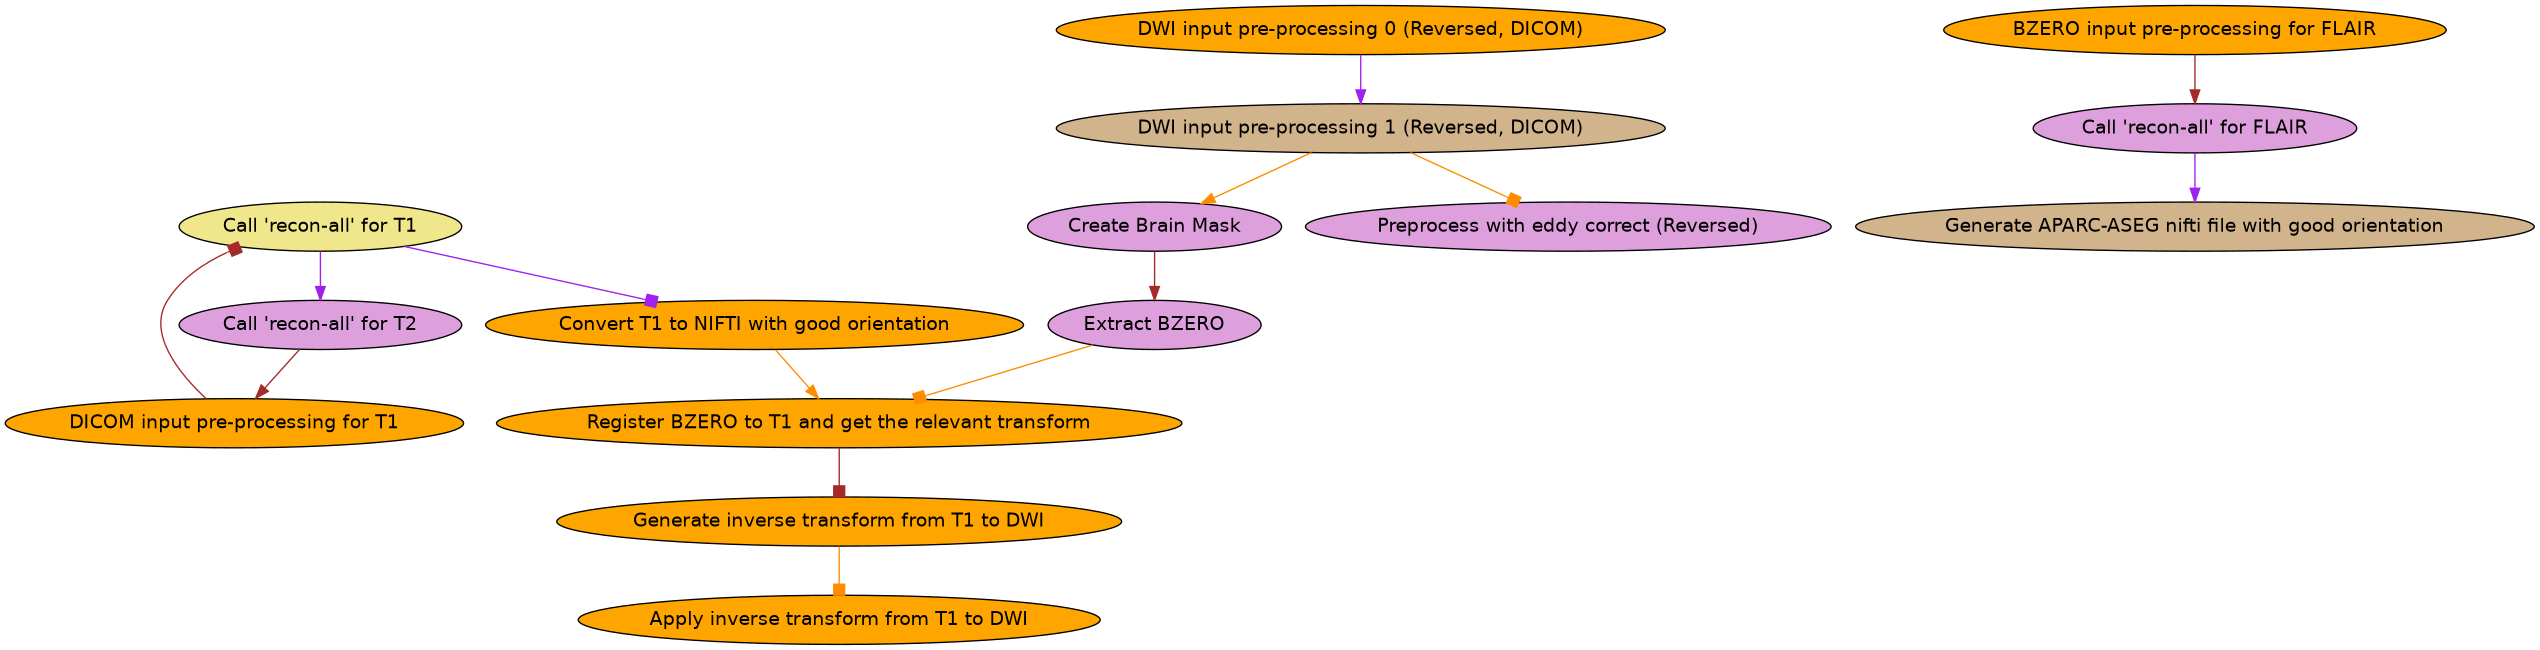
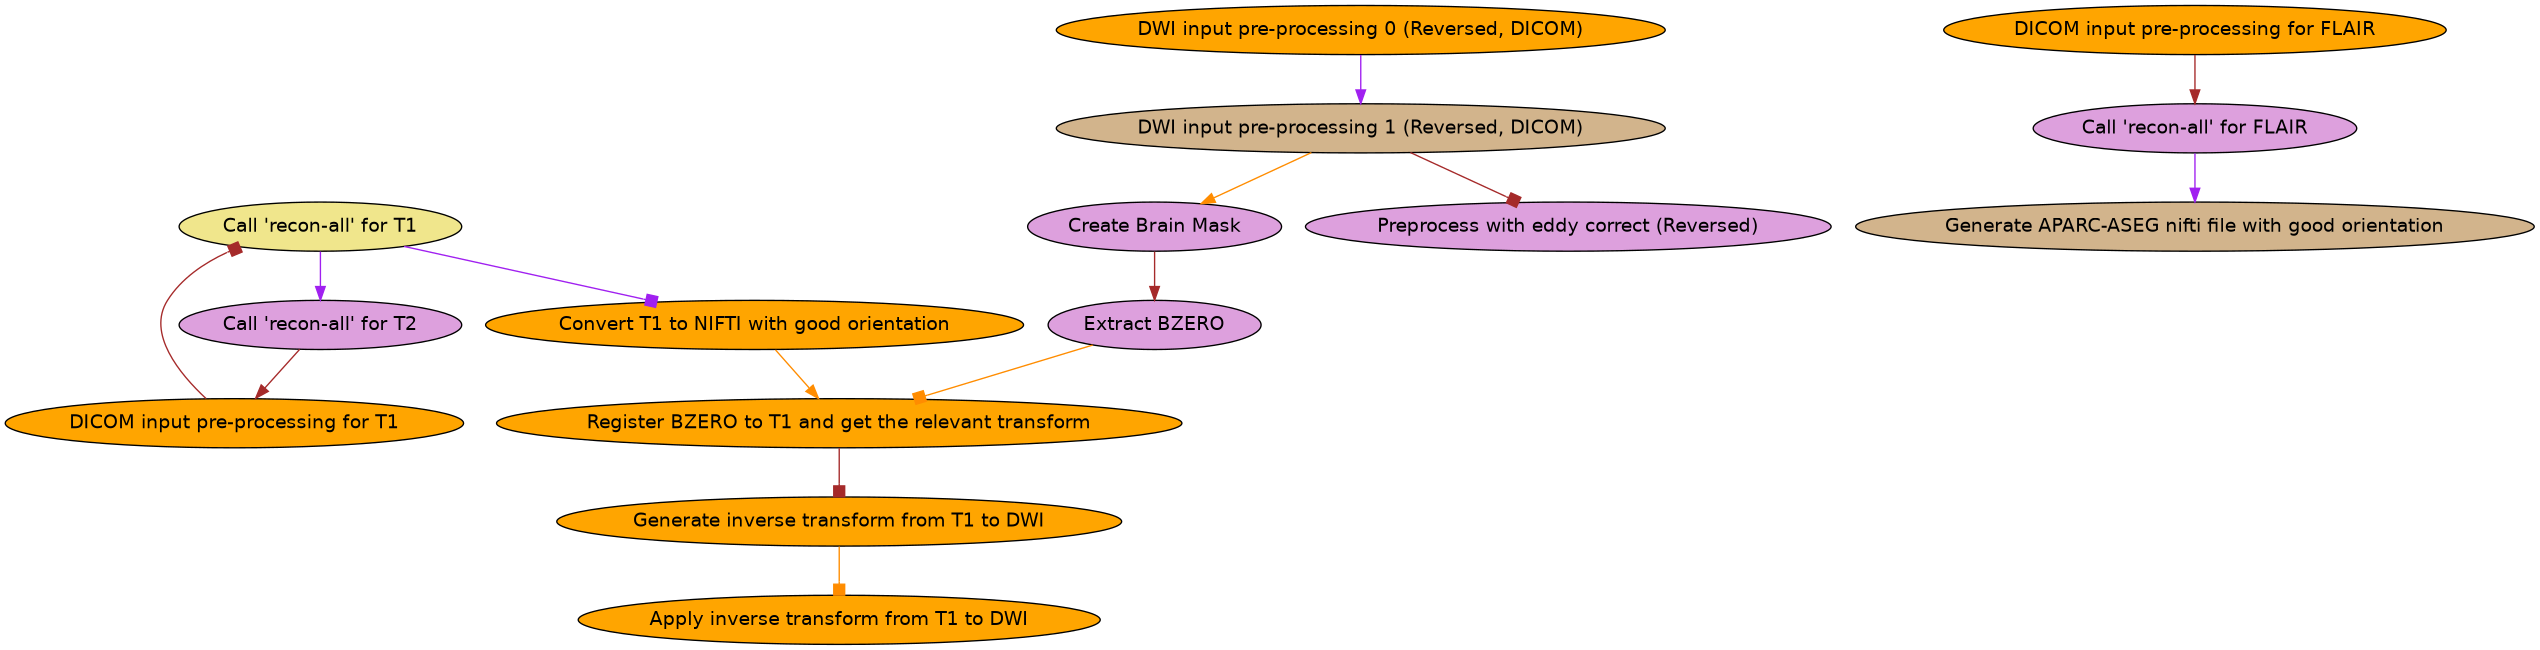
  digraph {
    fontname="DejaVu Sans"
    node [color="#000000" fillcolor=orange fontname="DejaVu Sans" shape=ellipse style=filled]
    edge [arrowhead=normal arrowsize=1.0 color=brown fontname="DejaVu Sans"]
    n1 [fillcolor=plum label="Create Brain Mask"]
    n2 [fillcolor=plum label="Extract BZERO"]
    n3 [label="Register BZERO to T1 and get the relevant transform"]
    n4 [fillcolor=tan label="DWI input pre-processing 1 (Reversed, DICOM)"]
    n5 [fillcolor=plum label="Preprocess with eddy correct (Reversed)"]
-   n6 [label="BZERO input pre-processing for FLAIR"]
+   n6 [label="DICOM input pre-processing for FLAIR"]
    n7 [fillcolor=plum label="Call 'recon-all' for FLAIR"]
    n8 [fillcolor=tan label="Generate APARC-ASEG nifti file with good orientation"]
    n9 [label="DWI input pre-processing 0 (Reversed, DICOM)"]
    n10 [label="DICOM input pre-processing for T1"]
    n11 [fillcolor=khaki label="Call 'recon-all' for T1"]
    n12 [fillcolor=plum label="Call 'recon-all' for T2"]
    n13 [label="Convert T1 to NIFTI with good orientation"]
    n14 [label="Generate inverse transform from T1 to DWI"]
    n15 [label="Apply inverse transform from T1 to DWI"]
    n1 -> n2
    n2 -> n3 [arrowhead=box color=darkorange]
    n3 -> n14 [arrowhead=box]
    n4 -> n1 [color=darkorange]
-   n4 -> n5 [arrowhead=box color=darkorange]
+   n4 -> n5 [arrowhead=box]
    n6 -> n7
    n7 -> n8 [color=purple]
    n9 -> n4 [color=purple]
    n10 -> n11 [arrowhead=box]
    n11 -> n12 [color=purple]
    n11 -> n13 [arrowhead=box color=purple]
    n12 -> n10
    n13 -> n3 [color=darkorange]
    n14 -> n15 [arrowhead=box color=darkorange]
  }
